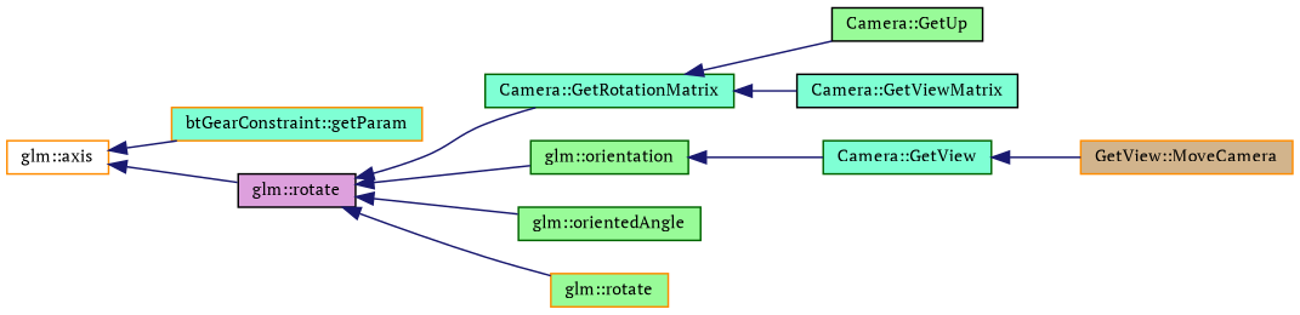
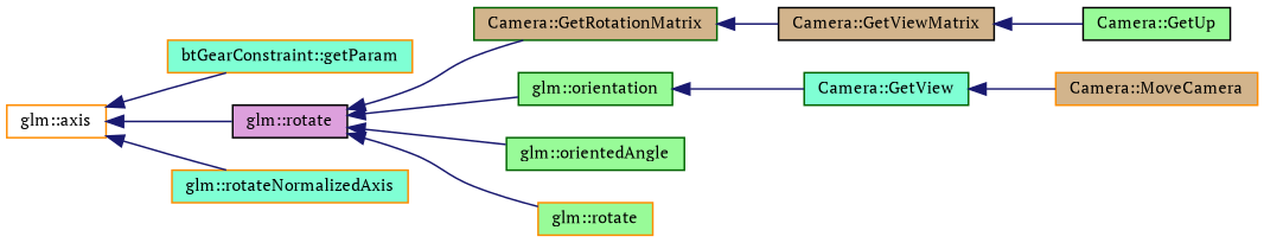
  digraph {
    fontname="PT Serif"
    rankdir=LR
    node [color=darkorange fillcolor=aquamarine fontname="PT Serif" fontsize=10 shape=record style=filled]
    edge [color=midnightblue dir=back fontname="PT Serif" fontsize=10 labelfontname=FreeSans labelfontsize=10 style=solid]
    n1 [fillcolor=white fontcolor=black height=0.2 label="glm::axis" width=0.4]
    n2 [height=0.2 label="btGearConstraint::getParam" width=0.4]
    n3 [color=black fillcolor=plum height=0.2 label="glm::rotate" width=0.4]
-   n5 [color=darkgreen height=0.2 label="Camera::GetRotationMatrix" width=0.4]
+   n4 [height=0.2 label="glm::rotateNormalizedAxis" width=0.4]
+   n5 [color=darkgreen fillcolor=tan height=0.2 label="Camera::GetRotationMatrix" width=0.4]
    n6 [color=darkgreen fillcolor=palegreen height=0.2 label="glm::orientation" width=0.4]
    n7 [color=darkgreen fillcolor=palegreen height=0.2 label="glm::orientedAngle" width=0.4]
    n8 [fillcolor=palegreen height=0.2 label="glm::rotate" width=0.4]
    n9 [color=black fillcolor=palegreen height=0.2 label="Camera::GetUp" width=0.4]
-   n10 [color=black height=0.2 label="Camera::GetViewMatrix" width=0.4]
+   n10 [color=black fillcolor=tan height=0.2 label="Camera::GetViewMatrix" width=0.4]
    n11 [color=darkgreen height=0.2 label="Camera::GetView" width=0.4]
-   n12 [fillcolor=tan height=0.2 label="GetView::MoveCamera" width=0.4]
+   n12 [fillcolor=tan height=0.2 label="Camera::MoveCamera" width=0.4]
    n1 -> n2
    n1 -> n3
+   n1 -> n4
    n3 -> n5
    n3 -> n6
    n3 -> n7
    n3 -> n8
-   n5 -> n9
+   n10 -> n9
    n5 -> n10
    n6 -> n11
    n11 -> n12
  }
